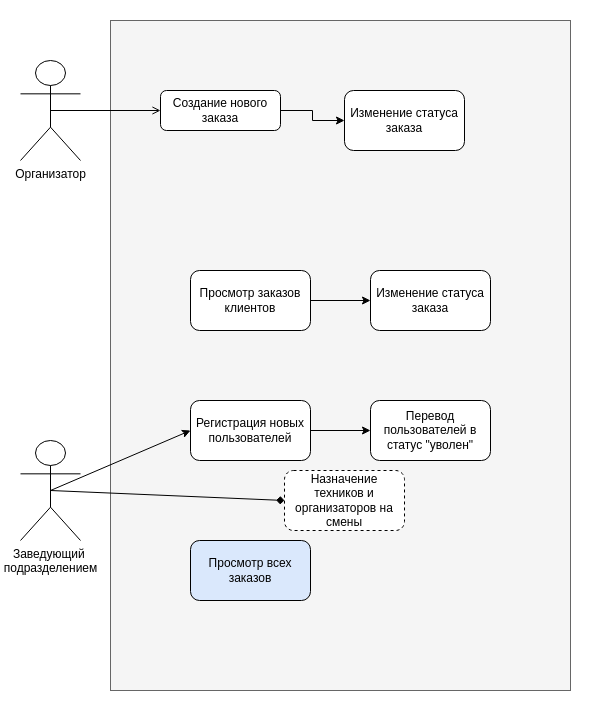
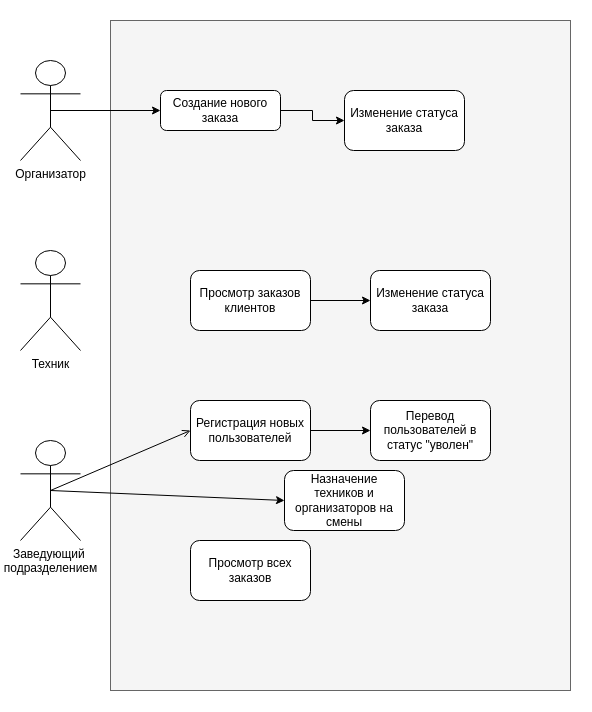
  <mxCell id="0" />
  <mxCell id="1" parent="0" />
  <mxCell id="2" value="" style="rounded=0;whiteSpace=wrap;html=1;container=0;dropTarget=0;direction=east;connectable=1;absoluteArcSize=0;fillColor=#f5f5f5;fontColor=#333333;strokeColor=#666666;" vertex="1" parent="1"><mxGeometry x="110" y="20" width="460" height="670" as="geometry" /></mxCell>
- <mxCell id="3" style="rounded=0;orthogonalLoop=1;jettySize=auto;html=1;exitX=0.5;exitY=0.5;exitDx=0;exitDy=0;exitPerimeter=0;entryX=0;entryY=0.5;entryDx=0;entryDy=0;endArrow=open;" edge="1" parent="1" source="4" target="6"><mxGeometry relative="1" as="geometry"><mxPoint x="170" y="110" as="targetPoint" /></mxGeometry></mxCell>
+ <mxCell id="3" style="rounded=0;orthogonalLoop=1;jettySize=auto;html=1;exitX=0.5;exitY=0.5;exitDx=0;exitDy=0;exitPerimeter=0;entryX=0;entryY=0.5;entryDx=0;entryDy=0;" edge="1" parent="1" source="4" target="6"><mxGeometry relative="1" as="geometry"><mxPoint x="170" y="110" as="targetPoint" /></mxGeometry></mxCell>
  <mxCell id="4" value="Организатор" style="shape=umlActor;verticalLabelPosition=bottom;verticalAlign=top;html=1;outlineConnect=0;" vertex="1" parent="1"><mxGeometry x="20" y="60" width="60" height="100" as="geometry" /></mxCell>
  <mxCell id="5" style="edgeStyle=orthogonalEdgeStyle;rounded=0;orthogonalLoop=1;jettySize=auto;html=1;exitX=1;exitY=0.5;exitDx=0;exitDy=0;entryX=0;entryY=0.5;entryDx=0;entryDy=0;" edge="1" parent="1" source="6" target="7"><mxGeometry relative="1" as="geometry" /></mxCell>
  <mxCell id="6" value="Создание нового заказа" style="rounded=1;whiteSpace=wrap;html=1;" vertex="1" parent="1"><mxGeometry x="160" y="90" width="120" height="40" as="geometry" /></mxCell>
  <mxCell id="7" value="Изменение статуса заказа" style="rounded=1;whiteSpace=wrap;html=1;" vertex="1" parent="1"><mxGeometry x="344" y="90" width="120" height="60" as="geometry" /></mxCell>
+ <mxCell id="8" value="Техник" style="shape=umlActor;verticalLabelPosition=bottom;verticalAlign=top;html=1;outlineConnect=0;" vertex="1" parent="1"><mxGeometry x="20" y="250" width="60" height="100" as="geometry" /></mxCell>
  <mxCell id="9" style="edgeStyle=orthogonalEdgeStyle;rounded=0;orthogonalLoop=1;jettySize=auto;html=1;exitX=1;exitY=0.5;exitDx=0;exitDy=0;entryX=0;entryY=0.5;entryDx=0;entryDy=0;" edge="1" parent="1" source="10" target="11"><mxGeometry relative="1" as="geometry" /></mxCell>
  <mxCell id="10" value="Просмотр заказов клиентов" style="rounded=1;whiteSpace=wrap;html=1;" vertex="1" parent="1"><mxGeometry x="190" y="270" width="120" height="60" as="geometry" /></mxCell>
  <mxCell id="11" value="Изменение статуса заказа" style="rounded=1;whiteSpace=wrap;html=1;" vertex="1" parent="1"><mxGeometry x="370" y="270" width="120" height="60" as="geometry" /></mxCell>
- <mxCell id="12" style="rounded=0;orthogonalLoop=1;jettySize=auto;html=1;exitX=0.5;exitY=0.5;exitDx=0;exitDy=0;exitPerimeter=0;entryX=0;entryY=0.5;entryDx=0;entryDy=0;" edge="1" parent="1" source="14" target="16"><mxGeometry relative="1" as="geometry" /></mxCell>
- <mxCell id="13" style="rounded=0;orthogonalLoop=1;jettySize=auto;html=1;exitX=0.5;exitY=0.5;exitDx=0;exitDy=0;exitPerimeter=0;entryX=0;entryY=0.5;entryDx=0;entryDy=0;endArrow=diamond;" edge="1" parent="1" source="14" target="18"><mxGeometry relative="1" as="geometry" /></mxCell>
+ <mxCell id="12" style="rounded=0;orthogonalLoop=1;jettySize=auto;html=1;exitX=0.5;exitY=0.5;exitDx=0;exitDy=0;exitPerimeter=0;entryX=0;entryY=0.5;entryDx=0;entryDy=0;endArrow=open;" edge="1" parent="1" source="14" target="16"><mxGeometry relative="1" as="geometry" /></mxCell>
+ <mxCell id="13" style="rounded=0;orthogonalLoop=1;jettySize=auto;html=1;exitX=0.5;exitY=0.5;exitDx=0;exitDy=0;exitPerimeter=0;entryX=0;entryY=0.5;entryDx=0;entryDy=0;" edge="1" parent="1" source="14" target="18"><mxGeometry relative="1" as="geometry" /></mxCell>
  <mxCell id="14" value="Заведующий&amp;nbsp;&lt;div&gt;подразделением&lt;/div&gt;" style="shape=umlActor;verticalLabelPosition=bottom;verticalAlign=top;html=1;outlineConnect=0;" vertex="1" parent="1"><mxGeometry x="20" y="440" width="60" height="100" as="geometry" /></mxCell>
  <mxCell id="15" style="edgeStyle=orthogonalEdgeStyle;rounded=0;orthogonalLoop=1;jettySize=auto;html=1;exitX=1;exitY=0.5;exitDx=0;exitDy=0;" edge="1" parent="1" source="16" target="17"><mxGeometry relative="1" as="geometry" /></mxCell>
  <mxCell id="16" value="Регистрация новых пользователей" style="rounded=1;whiteSpace=wrap;html=1;" vertex="1" parent="1"><mxGeometry x="190" y="400" width="120" height="60" as="geometry" /></mxCell>
  <mxCell id="17" value="Перевод пользователей в статус &quot;уволен&quot;" style="rounded=1;whiteSpace=wrap;html=1;" vertex="1" parent="1"><mxGeometry x="370" y="400" width="120" height="60" as="geometry" /></mxCell>
- <mxCell id="18" value="Назначение техников и организаторов на смены" style="rounded=1;whiteSpace=wrap;html=1;dashed=1;" vertex="1" parent="1"><mxGeometry x="284" y="470" width="120" height="60" as="geometry" /></mxCell>
- <mxCell id="19" value="Просмотр всех заказов" style="rounded=1;whiteSpace=wrap;html=1;fillColor=#dae8fc;" vertex="1" parent="1"><mxGeometry x="190" y="540" width="120" height="60" as="geometry" /></mxCell>
+ <mxCell id="18" value="Назначение техников и организаторов на смены" style="rounded=1;whiteSpace=wrap;html=1;" vertex="1" parent="1"><mxGeometry x="284" y="470" width="120" height="60" as="geometry" /></mxCell>
+ <mxCell id="19" value="Просмотр всех заказов" style="rounded=1;whiteSpace=wrap;html=1;" vertex="1" parent="1"><mxGeometry x="190" y="540" width="120" height="60" as="geometry" /></mxCell>
